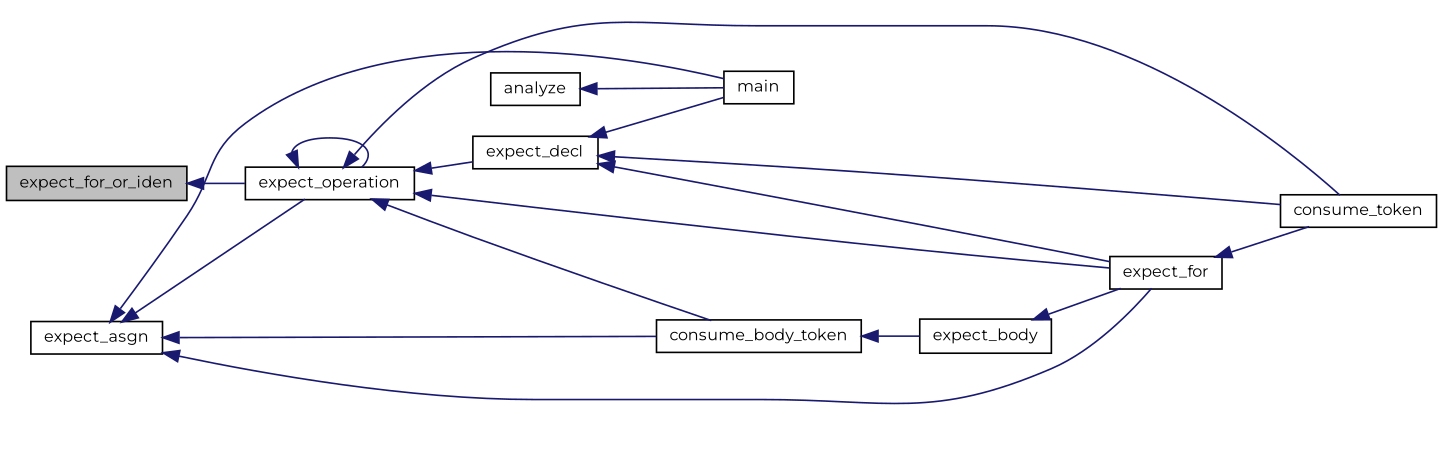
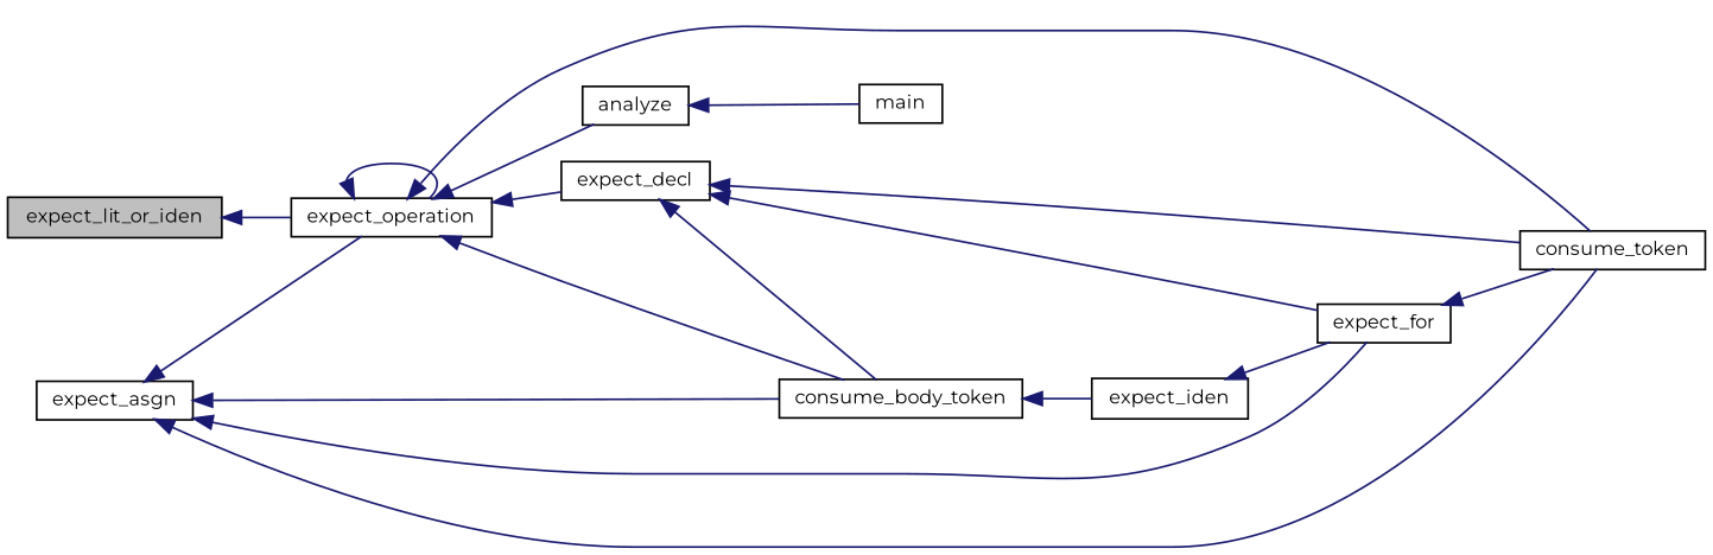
  digraph {
    fontname=Montserrat
    rankdir=LR
    node [color=black fillcolor=white fontname=Montserrat fontsize=10 shape=record style=filled]
    edge [color=midnightblue dir=back fontname=Montserrat fontsize=10 labelfontname=Helvetica labelfontsize=10 style=solid]
-   n1 [fillcolor=grey75 fontcolor=black height=0.2 label=expect_for_or_iden width=0.4]
+   n1 [fillcolor=grey75 fontcolor=black height=0.2 label=expect_lit_or_iden width=0.4]
    n2 [height=0.2 label=expect_operation width=0.4]
    n3 [height=0.2 label=consume_token width=0.4]
    n4 [height=0.2 label=expect_decl width=0.4]
    n5 [height=0.2 label=expect_for width=0.4]
    n6 [height=0.2 label=consume_body_token width=0.4]
-   n7 [height=0.2 label=expect_body width=0.4]
+   n7 [height=0.2 label=expect_iden width=0.4]
    n8 [height=0.2 label=expect_asgn width=0.4]
    n9 [height=0.2 label=analyze width=0.4]
    n10 [height=0.2 label=main width=0.4]
    n1 -> n2
    n2 -> n2
    n2 -> n3
    n2 -> n4
-   n2 -> n5
+   n2 -> n9
    n2 -> n6
    n4 -> n3
    n4 -> n5
-   n4 -> n10
+   n4 -> n6
    n5 -> n3
    n6 -> n7
    n7 -> n5
    n8 -> n2
-   n8 -> n10
+   n8 -> n3
    n8 -> n5
    n8 -> n6
    n9 -> n10
  }
